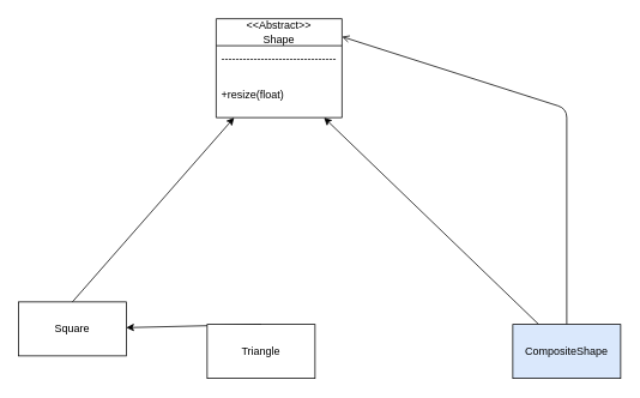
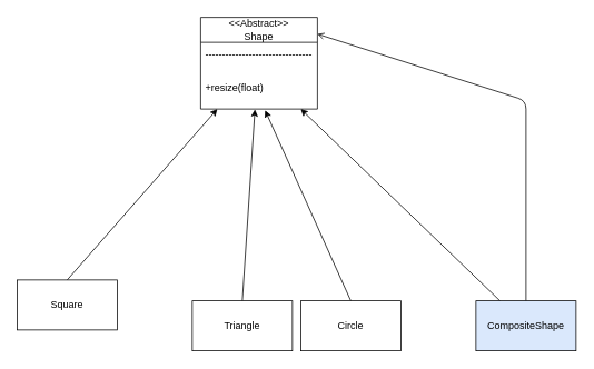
  <mxCell id="0" />
  <mxCell id="1" parent="0" />
  <mxCell id="2" style="edgeStyle=none;html=1;exitX=0.5;exitY=0;exitDx=0;exitDy=0;" edge="1" parent="1" source="3"><mxGeometry relative="1" as="geometry"><mxPoint x="260" y="130" as="targetPoint" /></mxGeometry></mxCell>
  <mxCell id="3" value="Square" style="rounded=0;whiteSpace=wrap;html=1;fontStyle=0" vertex="1" parent="1"><mxGeometry x="20" y="335" width="120" height="60" as="geometry" /></mxCell>
- <mxCell id="4" style="edgeStyle=none;html=1;exitX=0.5;exitY=0;exitDx=0;exitDy=0;" edge="1" parent="1" source="5" target="3"><mxGeometry relative="1" as="geometry"><mxPoint x="320" y="140" as="targetPoint" /></mxGeometry></mxCell>
+ <mxCell id="4" style="edgeStyle=none;html=1;exitX=0.5;exitY=0;exitDx=0;exitDy=0;entryX=0.465;entryY=1.01;entryDx=0;entryDy=0;entryPerimeter=0;" edge="1" parent="1" source="5" target="14"><mxGeometry relative="1" as="geometry"><mxPoint x="320" y="140" as="targetPoint" /></mxGeometry></mxCell>
  <mxCell id="5" value="Triangle" style="rounded=0;whiteSpace=wrap;html=1;fontStyle=0" vertex="1" parent="1"><mxGeometry x="230" y="360" width="120" height="60" as="geometry" /></mxCell>
+ <mxCell id="6" style="edgeStyle=none;html=1;exitX=0.5;exitY=0;exitDx=0;exitDy=0;entryX=0.552;entryY=1.032;entryDx=0;entryDy=0;entryPerimeter=0;" edge="1" parent="1" source="7" target="14"><mxGeometry relative="1" as="geometry"><mxPoint x="310" y="140" as="targetPoint" /></mxGeometry></mxCell>
+ <mxCell id="7" value="Circle" style="rounded=0;whiteSpace=wrap;html=1;fontStyle=0" vertex="1" parent="1"><mxGeometry x="360" y="360" width="120" height="60" as="geometry" /></mxCell>
  <mxCell id="8" style="edgeStyle=none;html=1;" edge="1" parent="1" source="11"><mxGeometry relative="1" as="geometry"><mxPoint x="360" y="130" as="targetPoint" /></mxGeometry></mxCell>
  <mxCell id="9" style="edgeStyle=none;html=1;entryX=1;entryY=0.5;entryDx=0;entryDy=0;strokeColor=none;" edge="1" parent="1" source="11"><mxGeometry relative="1" as="geometry"><mxPoint x="380" y="40" as="targetPoint" /><Array as="points"><mxPoint x="630" y="130" /></Array></mxGeometry></mxCell>
  <mxCell id="10" style="edgeStyle=none;html=1;entryX=1;entryY=0.5;entryDx=0;entryDy=0;endArrow=open;endFill=0;" edge="1" parent="1" source="11"><mxGeometry relative="1" as="geometry"><mxPoint x="380" y="40" as="targetPoint" /><Array as="points"><mxPoint x="630" y="120" /></Array></mxGeometry></mxCell>
  <mxCell id="11" value="CompositeShape" style="rounded=0;whiteSpace=wrap;html=1;fontStyle=0;fillColor=#dae8fc;" vertex="1" parent="1"><mxGeometry x="570" y="360" width="120" height="60" as="geometry" /></mxCell>
  <mxCell id="12" value="&amp;lt;&amp;lt;Abstract&amp;gt;&amp;gt;&lt;div&gt;Shape&lt;/div&gt;" style="swimlane;fontStyle=0;childLayout=stackLayout;horizontal=1;startSize=30;horizontalStack=0;resizeParent=1;resizeParentMax=0;resizeLast=0;collapsible=1;marginBottom=0;whiteSpace=wrap;html=1;" vertex="1" parent="1"><mxGeometry x="240" y="20" width="140" height="110" as="geometry" /></mxCell>
  <mxCell id="13" value="--------------------------------" style="text;strokeColor=none;fillColor=none;align=left;verticalAlign=middle;spacingLeft=4;spacingRight=4;overflow=hidden;points=[[0,0.5],[1,0.5]];portConstraint=eastwest;rotatable=0;whiteSpace=wrap;html=1;" vertex="1" parent="12"><mxGeometry y="30" width="140" height="30" as="geometry" /></mxCell>
  <mxCell id="14" value="+resize(float)" style="text;strokeColor=none;fillColor=none;align=left;verticalAlign=middle;spacingLeft=4;spacingRight=4;overflow=hidden;points=[[0,0.5],[1,0.5]];portConstraint=eastwest;rotatable=0;whiteSpace=wrap;html=1;" vertex="1" parent="12"><mxGeometry y="60" width="140" height="50" as="geometry" /></mxCell>
